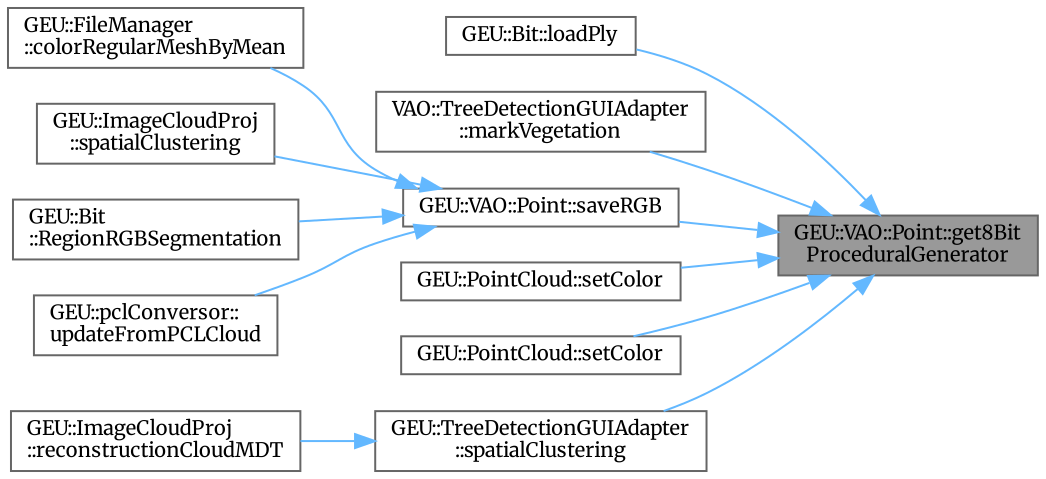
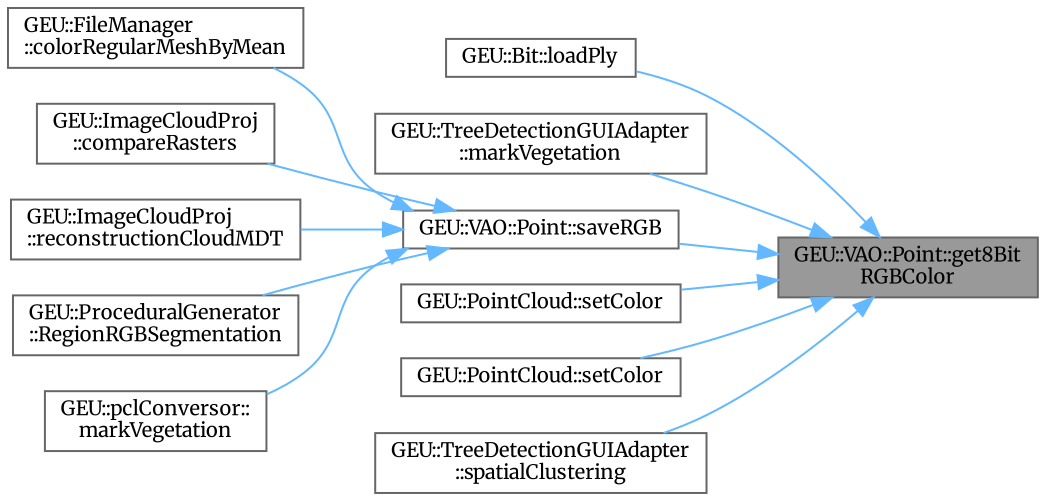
  digraph {
    fontname=Merriweather
    rankdir=RL
    node [color=grey40 fillcolor=white fontname=Merriweather fontsize=10 shape=box style=filled]
    edge [color=steelblue1 dir=back fontname=Merriweather fontsize=10 labelfontname=Helvetica labelfontsize=10 style=solid]
-   n1 [color=gray40 fillcolor=grey60 fontcolor=black height=0.2 label="GEU::VAO::Point::get8Bit\lProceduralGenerator" width=0.4]
+   n1 [color=gray40 fillcolor=grey60 fontcolor=black height=0.2 label="GEU::VAO::Point::get8Bit\lRGBColor" width=0.4]
    n2 [height=0.2 label="GEU::Bit::loadPly" width=0.4]
-   n3 [height=0.2 label="VAO::TreeDetectionGUIAdapter\l::markVegetation" width=0.4]
+   n3 [height=0.2 label="GEU::TreeDetectionGUIAdapter\l::markVegetation" width=0.4]
    n4 [height=0.2 label="GEU::VAO::Point::saveRGB" width=0.4]
    n5 [height=0.2 label="GEU::PointCloud::setColor" width=0.4]
    n6 [height=0.2 label="GEU::PointCloud::setColor" width=0.4]
    n7 [height=0.2 label="GEU::TreeDetectionGUIAdapter\l::spatialClustering" width=0.4]
    n8 [height=0.2 label="GEU::FileManager\l::colorRegularMeshByMean" width=0.4]
-   n9 [height=0.2 label="GEU::ImageCloudProj\l::spatialClustering" width=0.4]
+   n9 [height=0.2 label="GEU::ImageCloudProj\l::compareRasters" width=0.4]
    n10 [height=0.2 label="GEU::ImageCloudProj\l::reconstructionCloudMDT" width=0.4]
-   n11 [height=0.2 label="GEU::Bit\l::RegionRGBSegmentation" width=0.4]
-   n12 [height=0.2 label="GEU::pclConversor::\lupdateFromPCLCloud" width=0.4]
+   n11 [height=0.2 label="GEU::ProceduralGenerator\l::RegionRGBSegmentation" width=0.4]
+   n12 [height=0.2 label="GEU::pclConversor::\lmarkVegetation" width=0.4]
    n1 -> n2
    n1 -> n3
    n1 -> n4
    n1 -> n5
    n1 -> n6
    n1 -> n7
    n4 -> n8
    n4 -> n9
-   n7 -> n10
+   n4 -> n10
    n4 -> n11
    n4 -> n12
  }
